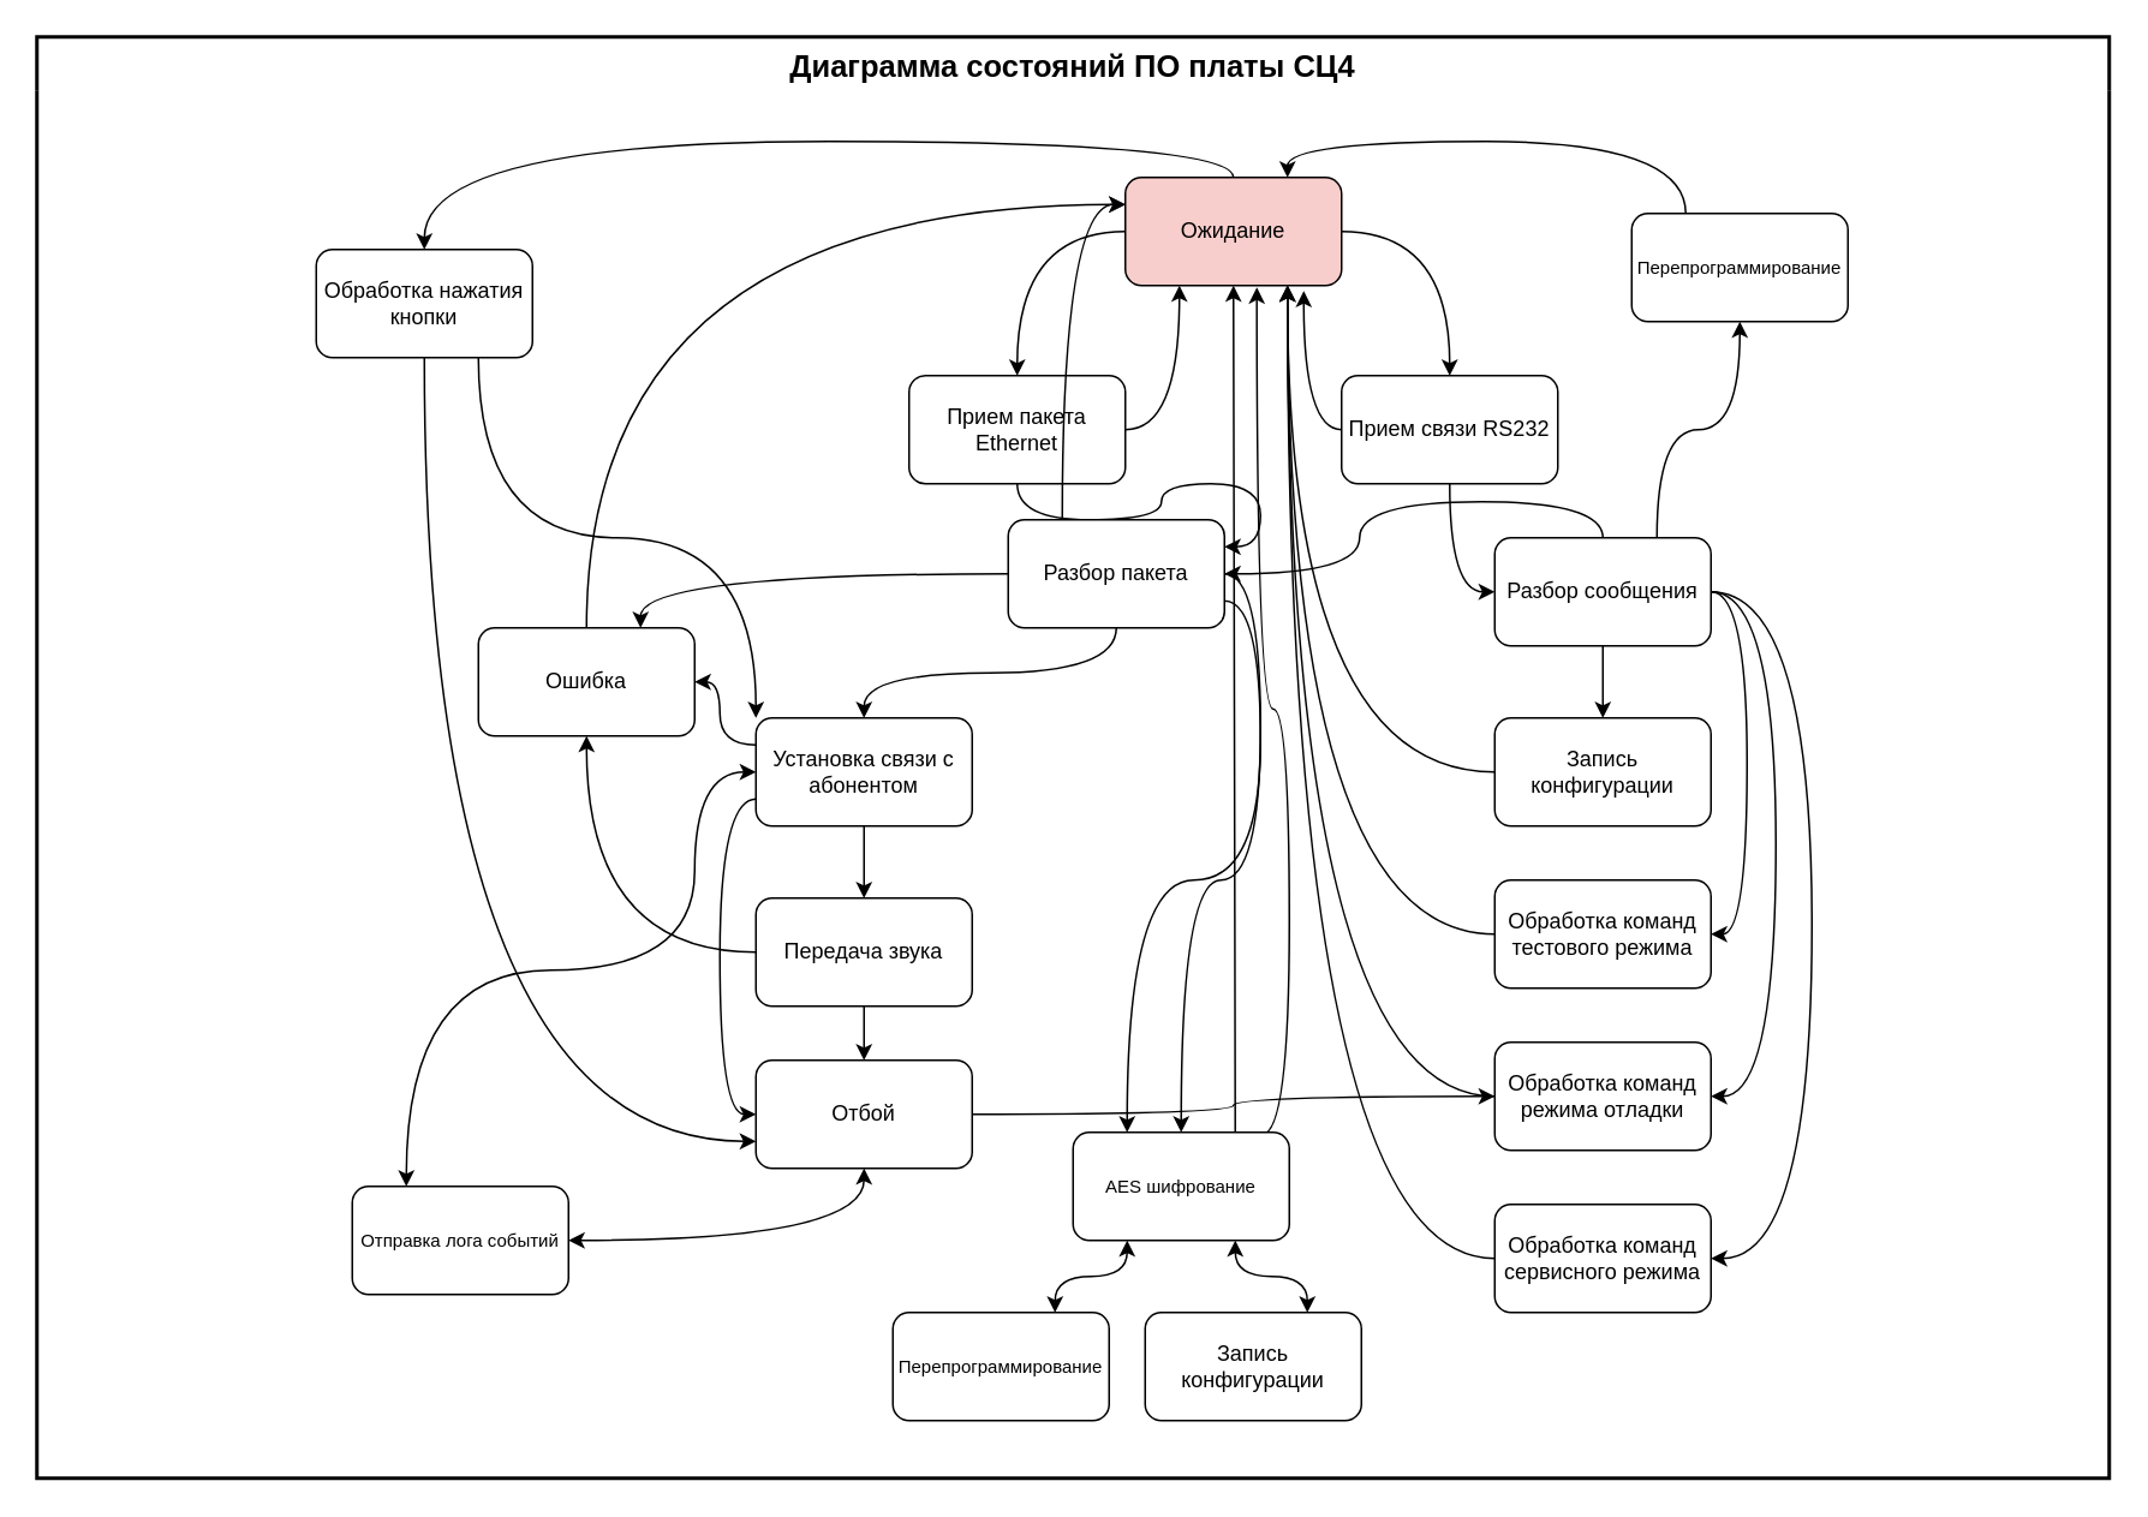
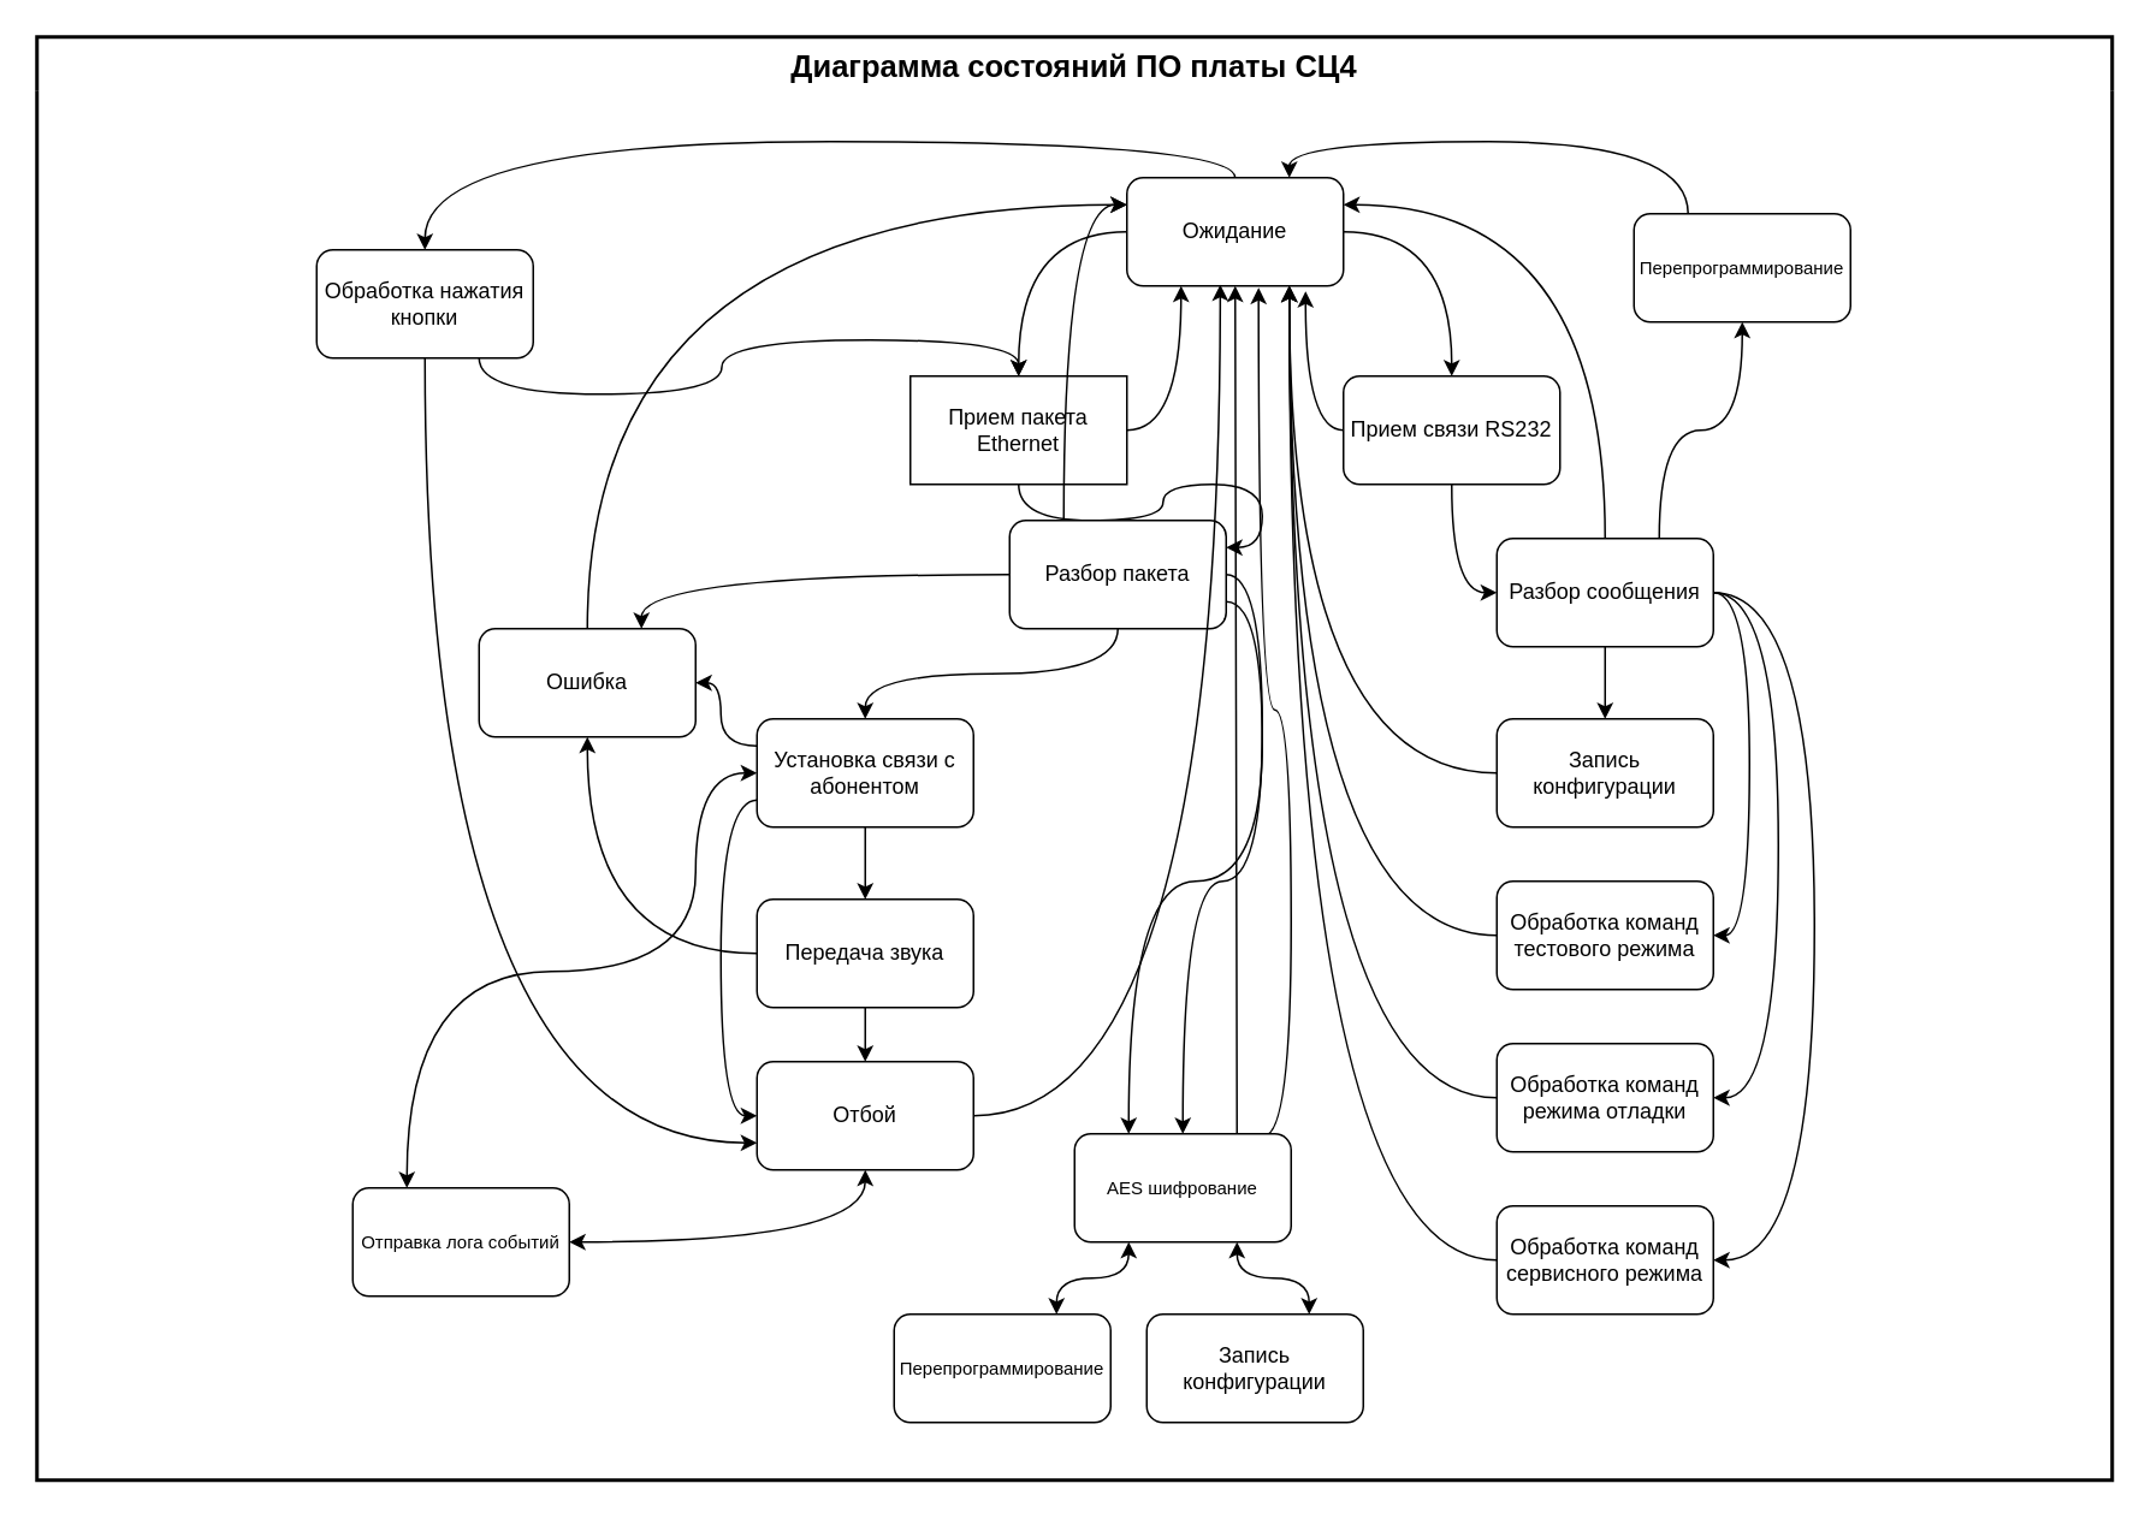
  <mxCell id="0" />
  <mxCell id="1" parent="0" />
  <mxCell id="2" style="edgeStyle=orthogonalEdgeStyle;curved=1;rounded=0;orthogonalLoop=1;jettySize=auto;html=1;exitX=0;exitY=0.5;exitDx=0;exitDy=0;entryX=0.5;entryY=0;entryDx=0;entryDy=0;" parent="1" source="5" target="8" edge="1"><mxGeometry relative="1" as="geometry" /></mxCell>
  <mxCell id="3" style="edgeStyle=orthogonalEdgeStyle;curved=1;rounded=0;orthogonalLoop=1;jettySize=auto;html=1;exitX=1;exitY=0.5;exitDx=0;exitDy=0;entryX=0.5;entryY=0;entryDx=0;entryDy=0;" parent="1" source="5" target="11" edge="1"><mxGeometry relative="1" as="geometry" /></mxCell>
  <mxCell id="4" style="edgeStyle=orthogonalEdgeStyle;curved=1;rounded=0;orthogonalLoop=1;jettySize=auto;html=1;exitX=0.5;exitY=0;exitDx=0;exitDy=0;entryX=0.5;entryY=0;entryDx=0;entryDy=0;sketch=0;shadow=0;" parent="1" source="5" target="48" edge="1"><mxGeometry relative="1" as="geometry" /></mxCell>
- <mxCell id="5" value="Ожидание" style="rounded=1;whiteSpace=wrap;html=1;fillColor=#f8cecc;" parent="1" vertex="1"><mxGeometry x="624" y="98" width="120" height="60" as="geometry" /></mxCell>
+ <mxCell id="5" value="Ожидание" style="rounded=1;whiteSpace=wrap;html=1;" parent="1" vertex="1"><mxGeometry x="624" y="98" width="120" height="60" as="geometry" /></mxCell>
  <mxCell id="6" style="edgeStyle=orthogonalEdgeStyle;curved=1;rounded=0;orthogonalLoop=1;jettySize=auto;html=1;exitX=1;exitY=0.5;exitDx=0;exitDy=0;entryX=0.25;entryY=1;entryDx=0;entryDy=0;" parent="1" source="8" target="5" edge="1"><mxGeometry relative="1" as="geometry" /></mxCell>
  <mxCell id="7" style="edgeStyle=orthogonalEdgeStyle;curved=1;rounded=0;orthogonalLoop=1;jettySize=auto;html=1;exitX=0.5;exitY=1;exitDx=0;exitDy=0;entryX=1;entryY=0.25;entryDx=0;entryDy=0;" parent="1" source="8" target="32" edge="1"><mxGeometry relative="1" as="geometry" /></mxCell>
- <mxCell id="8" value="Прием пакета Ethernet" style="rounded=1;whiteSpace=wrap;html=1;" parent="1" vertex="1"><mxGeometry x="504" y="208" width="120" height="60" as="geometry" /></mxCell>
+ <mxCell id="8" value="Прием пакета Ethernet" style="whiteSpace=wrap;html=1;rounded=0;" parent="1" vertex="1"><mxGeometry x="504" y="208" width="120" height="60" as="geometry" /></mxCell>
  <mxCell id="9" style="edgeStyle=orthogonalEdgeStyle;curved=1;rounded=0;orthogonalLoop=1;jettySize=auto;html=1;exitX=0;exitY=0.5;exitDx=0;exitDy=0;entryX=0.825;entryY=1.05;entryDx=0;entryDy=0;entryPerimeter=0;" parent="1" source="11" target="5" edge="1"><mxGeometry relative="1" as="geometry" /></mxCell>
  <mxCell id="10" style="edgeStyle=orthogonalEdgeStyle;curved=1;rounded=0;orthogonalLoop=1;jettySize=auto;html=1;exitX=0.5;exitY=1;exitDx=0;exitDy=0;entryX=0;entryY=0.5;entryDx=0;entryDy=0;" parent="1" source="11" target="18" edge="1"><mxGeometry relative="1" as="geometry" /></mxCell>
  <mxCell id="11" value="Прием связи RS232" style="rounded=1;whiteSpace=wrap;html=1;" parent="1" vertex="1"><mxGeometry x="744" y="208" width="120" height="60" as="geometry" /></mxCell>
- <mxCell id="12" style="edgeStyle=orthogonalEdgeStyle;curved=1;rounded=0;orthogonalLoop=1;jettySize=auto;html=1;exitX=0.5;exitY=0;exitDx=0;exitDy=0;" parent="1" source="18" target="32" edge="1"><mxGeometry relative="1" as="geometry" /></mxCell>
+ <mxCell id="12" style="edgeStyle=orthogonalEdgeStyle;curved=1;rounded=0;orthogonalLoop=1;jettySize=auto;html=1;exitX=0.5;exitY=0;exitDx=0;exitDy=0;entryX=1;entryY=0.25;entryDx=0;entryDy=0;" parent="1" source="18" target="5" edge="1"><mxGeometry relative="1" as="geometry" /></mxCell>
  <mxCell id="13" style="edgeStyle=orthogonalEdgeStyle;curved=1;rounded=0;orthogonalLoop=1;jettySize=auto;html=1;exitX=0.5;exitY=1;exitDx=0;exitDy=0;entryX=0.5;entryY=0;entryDx=0;entryDy=0;" parent="1" source="18" target="20" edge="1"><mxGeometry relative="1" as="geometry" /></mxCell>
  <mxCell id="14" style="edgeStyle=orthogonalEdgeStyle;curved=1;rounded=0;orthogonalLoop=1;jettySize=auto;html=1;exitX=1;exitY=0.5;exitDx=0;exitDy=0;entryX=1;entryY=0.5;entryDx=0;entryDy=0;" parent="1" source="18" target="22" edge="1"><mxGeometry relative="1" as="geometry" /></mxCell>
  <mxCell id="15" style="edgeStyle=orthogonalEdgeStyle;curved=1;rounded=0;orthogonalLoop=1;jettySize=auto;html=1;exitX=1;exitY=0.5;exitDx=0;exitDy=0;entryX=1;entryY=0.5;entryDx=0;entryDy=0;" parent="1" source="18" target="24" edge="1"><mxGeometry relative="1" as="geometry"><Array as="points"><mxPoint x="985" y="328" /><mxPoint x="985" y="608" /></Array></mxGeometry></mxCell>
  <mxCell id="16" style="edgeStyle=orthogonalEdgeStyle;curved=1;rounded=0;orthogonalLoop=1;jettySize=auto;html=1;exitX=1;exitY=0.5;exitDx=0;exitDy=0;entryX=1;entryY=0.5;entryDx=0;entryDy=0;" parent="1" source="18" target="26" edge="1"><mxGeometry relative="1" as="geometry"><Array as="points"><mxPoint x="1005" y="328" /><mxPoint x="1005" y="698" /></Array></mxGeometry></mxCell>
  <mxCell id="17" style="edgeStyle=orthogonalEdgeStyle;curved=1;rounded=0;orthogonalLoop=1;jettySize=auto;html=1;exitX=0.75;exitY=0;exitDx=0;exitDy=0;entryX=0.5;entryY=1;entryDx=0;entryDy=0;startArrow=none;startFill=0;" parent="1" source="18" target="58" edge="1"><mxGeometry relative="1" as="geometry" /></mxCell>
  <mxCell id="18" value="Разбор сообщения" style="rounded=1;whiteSpace=wrap;html=1;" parent="1" vertex="1"><mxGeometry x="829" y="298" width="120" height="60" as="geometry" /></mxCell>
  <mxCell id="19" style="edgeStyle=orthogonalEdgeStyle;curved=1;rounded=0;orthogonalLoop=1;jettySize=auto;html=1;exitX=0;exitY=0.5;exitDx=0;exitDy=0;entryX=0.75;entryY=1;entryDx=0;entryDy=0;" parent="1" source="20" target="5" edge="1"><mxGeometry relative="1" as="geometry" /></mxCell>
  <mxCell id="20" value="Запись конфигурации" style="rounded=1;whiteSpace=wrap;html=1;" parent="1" vertex="1"><mxGeometry x="829" y="398" width="120" height="60" as="geometry" /></mxCell>
  <mxCell id="21" style="edgeStyle=orthogonalEdgeStyle;curved=1;rounded=0;orthogonalLoop=1;jettySize=auto;html=1;exitX=0;exitY=0.5;exitDx=0;exitDy=0;entryX=0.75;entryY=1;entryDx=0;entryDy=0;" parent="1" source="22" target="5" edge="1"><mxGeometry relative="1" as="geometry" /></mxCell>
  <mxCell id="22" value="Обработка команд тестового режима" style="rounded=1;whiteSpace=wrap;html=1;" parent="1" vertex="1"><mxGeometry x="829" y="488" width="120" height="60" as="geometry" /></mxCell>
  <mxCell id="23" style="edgeStyle=orthogonalEdgeStyle;curved=1;rounded=0;orthogonalLoop=1;jettySize=auto;html=1;exitX=0;exitY=0.5;exitDx=0;exitDy=0;entryX=0.75;entryY=1;entryDx=0;entryDy=0;" parent="1" source="24" target="5" edge="1"><mxGeometry relative="1" as="geometry" /></mxCell>
  <mxCell id="24" value="Обработка команд режима отладки" style="rounded=1;whiteSpace=wrap;html=1;" parent="1" vertex="1"><mxGeometry x="829" y="578" width="120" height="60" as="geometry" /></mxCell>
  <mxCell id="25" style="edgeStyle=orthogonalEdgeStyle;curved=1;rounded=0;orthogonalLoop=1;jettySize=auto;html=1;exitX=0;exitY=0.5;exitDx=0;exitDy=0;entryX=0.75;entryY=1;entryDx=0;entryDy=0;" parent="1" source="26" target="5" edge="1"><mxGeometry relative="1" as="geometry" /></mxCell>
  <mxCell id="26" value="Обработка команд сервисного режима" style="rounded=1;whiteSpace=wrap;html=1;" parent="1" vertex="1"><mxGeometry x="829" y="668" width="120" height="60" as="geometry" /></mxCell>
  <mxCell id="27" style="edgeStyle=orthogonalEdgeStyle;curved=1;rounded=0;orthogonalLoop=1;jettySize=auto;html=1;exitX=0.25;exitY=0;exitDx=0;exitDy=0;entryX=0;entryY=0.25;entryDx=0;entryDy=0;" parent="1" source="32" target="5" edge="1"><mxGeometry relative="1" as="geometry" /></mxCell>
  <mxCell id="28" style="edgeStyle=orthogonalEdgeStyle;curved=1;rounded=0;orthogonalLoop=1;jettySize=auto;html=1;exitX=0.5;exitY=1;exitDx=0;exitDy=0;entryX=0.5;entryY=0;entryDx=0;entryDy=0;" parent="1" source="32" target="37" edge="1"><mxGeometry relative="1" as="geometry" /></mxCell>
  <mxCell id="29" style="edgeStyle=orthogonalEdgeStyle;curved=1;rounded=0;orthogonalLoop=1;jettySize=auto;html=1;exitX=1;exitY=0.5;exitDx=0;exitDy=0;entryX=0.5;entryY=0;entryDx=0;entryDy=0;" parent="1" source="32" target="55" edge="1"><mxGeometry relative="1" as="geometry" /></mxCell>
  <mxCell id="30" style="edgeStyle=orthogonalEdgeStyle;curved=1;rounded=0;orthogonalLoop=1;jettySize=auto;html=1;exitX=0;exitY=0.5;exitDx=0;exitDy=0;entryX=0.75;entryY=0;entryDx=0;entryDy=0;" parent="1" source="32" target="39" edge="1"><mxGeometry relative="1" as="geometry" /></mxCell>
  <mxCell id="31" style="edgeStyle=orthogonalEdgeStyle;curved=1;rounded=0;sketch=0;orthogonalLoop=1;jettySize=auto;html=1;exitX=1;exitY=0.75;exitDx=0;exitDy=0;entryX=0.25;entryY=0;entryDx=0;entryDy=0;shadow=0;" parent="1" source="32" target="55" edge="1"><mxGeometry relative="1" as="geometry" /></mxCell>
  <mxCell id="32" value="Разбор пакета" style="rounded=1;whiteSpace=wrap;html=1;" parent="1" vertex="1"><mxGeometry x="559" y="288" width="120" height="60" as="geometry" /></mxCell>
  <mxCell id="33" style="edgeStyle=orthogonalEdgeStyle;curved=1;rounded=0;orthogonalLoop=1;jettySize=auto;html=1;exitX=0;exitY=0.25;exitDx=0;exitDy=0;entryX=1;entryY=0.5;entryDx=0;entryDy=0;" parent="1" source="37" target="39" edge="1"><mxGeometry relative="1" as="geometry" /></mxCell>
  <mxCell id="34" style="edgeStyle=orthogonalEdgeStyle;curved=1;rounded=0;orthogonalLoop=1;jettySize=auto;html=1;exitX=0.5;exitY=1;exitDx=0;exitDy=0;" parent="1" source="37" target="42" edge="1"><mxGeometry relative="1" as="geometry" /></mxCell>
  <mxCell id="35" style="edgeStyle=orthogonalEdgeStyle;curved=1;rounded=0;orthogonalLoop=1;jettySize=auto;html=1;exitX=0;exitY=0.75;exitDx=0;exitDy=0;entryX=0;entryY=0.5;entryDx=0;entryDy=0;" parent="1" source="37" target="45" edge="1"><mxGeometry relative="1" as="geometry" /></mxCell>
  <mxCell id="36" style="edgeStyle=orthogonalEdgeStyle;curved=1;rounded=0;orthogonalLoop=1;jettySize=auto;html=1;exitX=0;exitY=0.5;exitDx=0;exitDy=0;entryX=0.25;entryY=0;entryDx=0;entryDy=0;startArrow=classic;startFill=1;" parent="1" source="37" target="56" edge="1"><mxGeometry relative="1" as="geometry"><Array as="points"><mxPoint x="385" y="428" /><mxPoint x="385" y="538" /><mxPoint x="225" y="538" /></Array></mxGeometry></mxCell>
  <mxCell id="37" value="Установка связи с абонентом" style="rounded=1;whiteSpace=wrap;html=1;" parent="1" vertex="1"><mxGeometry x="419" y="398" width="120" height="60" as="geometry" /></mxCell>
  <mxCell id="38" style="edgeStyle=orthogonalEdgeStyle;curved=1;rounded=0;orthogonalLoop=1;jettySize=auto;html=1;exitX=0.5;exitY=0;exitDx=0;exitDy=0;entryX=0;entryY=0.25;entryDx=0;entryDy=0;" parent="1" source="39" target="5" edge="1"><mxGeometry relative="1" as="geometry" /></mxCell>
  <mxCell id="39" value="Ошибка" style="rounded=1;whiteSpace=wrap;html=1;" parent="1" vertex="1"><mxGeometry x="265" y="348" width="120" height="60" as="geometry" /></mxCell>
  <mxCell id="40" style="edgeStyle=orthogonalEdgeStyle;curved=1;rounded=0;orthogonalLoop=1;jettySize=auto;html=1;exitX=0.5;exitY=1;exitDx=0;exitDy=0;" parent="1" source="42" target="45" edge="1"><mxGeometry relative="1" as="geometry" /></mxCell>
  <mxCell id="41" style="edgeStyle=orthogonalEdgeStyle;curved=1;rounded=0;orthogonalLoop=1;jettySize=auto;html=1;exitX=0;exitY=0.5;exitDx=0;exitDy=0;entryX=0.5;entryY=1;entryDx=0;entryDy=0;" parent="1" source="42" target="39" edge="1"><mxGeometry relative="1" as="geometry" /></mxCell>
  <mxCell id="42" value="Передача звука" style="rounded=1;whiteSpace=wrap;html=1;" parent="1" vertex="1"><mxGeometry x="419" y="498" width="120" height="60" as="geometry" /></mxCell>
- <mxCell id="43" style="edgeStyle=orthogonalEdgeStyle;curved=1;rounded=0;orthogonalLoop=1;jettySize=auto;html=1;exitX=1;exitY=0.5;exitDx=0;exitDy=0;" parent="1" source="45" target="24" edge="1"><mxGeometry relative="1" as="geometry" /></mxCell>
+ <mxCell id="43" style="edgeStyle=orthogonalEdgeStyle;curved=1;rounded=0;orthogonalLoop=1;jettySize=auto;html=1;exitX=1;exitY=0.5;exitDx=0;exitDy=0;entryX=0.431;entryY=0.989;entryDx=0;entryDy=0;entryPerimeter=0;" parent="1" source="45" target="5" edge="1"><mxGeometry relative="1" as="geometry" /></mxCell>
  <mxCell id="44" style="edgeStyle=orthogonalEdgeStyle;curved=1;rounded=0;orthogonalLoop=1;jettySize=auto;html=1;exitX=0.5;exitY=1;exitDx=0;exitDy=0;entryX=1;entryY=0.5;entryDx=0;entryDy=0;startArrow=classic;startFill=1;" parent="1" source="45" target="56" edge="1"><mxGeometry relative="1" as="geometry" /></mxCell>
  <mxCell id="45" value="Отбой" style="rounded=1;whiteSpace=wrap;html=1;" parent="1" vertex="1"><mxGeometry x="419" y="588" width="120" height="60" as="geometry" /></mxCell>
- <mxCell id="46" style="edgeStyle=orthogonalEdgeStyle;curved=1;rounded=0;orthogonalLoop=1;jettySize=auto;html=1;exitX=0.75;exitY=1;exitDx=0;exitDy=0;entryX=0;entryY=0;entryDx=0;entryDy=0;" parent="1" source="48" target="37" edge="1"><mxGeometry relative="1" as="geometry" /></mxCell>
+ <mxCell id="46" style="edgeStyle=orthogonalEdgeStyle;curved=1;rounded=0;orthogonalLoop=1;jettySize=auto;html=1;exitX=0.75;exitY=1;exitDx=0;exitDy=0;" parent="1" source="48" target="8" edge="1"><mxGeometry relative="1" as="geometry" /></mxCell>
  <mxCell id="47" style="edgeStyle=orthogonalEdgeStyle;curved=1;rounded=0;orthogonalLoop=1;jettySize=auto;html=1;exitX=0.5;exitY=1;exitDx=0;exitDy=0;entryX=0;entryY=0.75;entryDx=0;entryDy=0;" parent="1" source="48" target="45" edge="1"><mxGeometry relative="1" as="geometry" /></mxCell>
  <mxCell id="48" value="Обработка нажатия кнопки" style="rounded=1;whiteSpace=wrap;html=1;" parent="1" vertex="1"><mxGeometry x="175" y="138" width="120" height="60" as="geometry" /></mxCell>
  <mxCell id="49" style="edgeStyle=orthogonalEdgeStyle;curved=1;rounded=0;orthogonalLoop=1;jettySize=auto;html=1;exitX=0.75;exitY=0;exitDx=0;exitDy=0;entryX=0.75;entryY=1;entryDx=0;entryDy=0;startArrow=classic;startFill=1;" parent="1" source="50" target="55" edge="1"><mxGeometry relative="1" as="geometry" /></mxCell>
  <mxCell id="50" value="Запись конфигурации" style="rounded=1;whiteSpace=wrap;html=1;" parent="1" vertex="1"><mxGeometry x="635" y="728" width="120" height="60" as="geometry" /></mxCell>
  <mxCell id="51" style="edgeStyle=orthogonalEdgeStyle;curved=1;rounded=0;sketch=0;orthogonalLoop=1;jettySize=auto;html=1;exitX=0.75;exitY=0;exitDx=0;exitDy=0;entryX=0.25;entryY=1;entryDx=0;entryDy=0;shadow=0;startArrow=classic;startFill=1;" parent="1" source="52" target="55" edge="1"><mxGeometry relative="1" as="geometry" /></mxCell>
  <mxCell id="52" value="&lt;font style=&quot;font-size: 10px&quot;&gt;Перепрограммирование&lt;/font&gt;" style="rounded=1;whiteSpace=wrap;html=1;" parent="1" vertex="1"><mxGeometry x="495" y="728" width="120" height="60" as="geometry" /></mxCell>
  <mxCell id="53" style="edgeStyle=orthogonalEdgeStyle;rounded=0;orthogonalLoop=1;jettySize=auto;html=1;exitX=0.75;exitY=0;exitDx=0;exitDy=0;entryX=0.5;entryY=1;entryDx=0;entryDy=0;startArrow=none;startFill=0;curved=1;" parent="1" source="55" target="5" edge="1"><mxGeometry relative="1" as="geometry" /></mxCell>
  <mxCell id="54" style="edgeStyle=orthogonalEdgeStyle;curved=1;rounded=0;orthogonalLoop=1;jettySize=auto;html=1;exitX=0.875;exitY=0.017;exitDx=0;exitDy=0;entryX=0.608;entryY=1.017;entryDx=0;entryDy=0;entryPerimeter=0;startArrow=none;startFill=0;exitPerimeter=0;" parent="1" source="55" target="5" edge="1"><mxGeometry relative="1" as="geometry"><Array as="points"><mxPoint x="715" y="629" /><mxPoint x="715" y="393" /><mxPoint x="697" y="393" /></Array></mxGeometry></mxCell>
  <mxCell id="55" value="&lt;font style=&quot;font-size: 10px&quot;&gt;AES шифрование&lt;/font&gt;" style="rounded=1;whiteSpace=wrap;html=1;" parent="1" vertex="1"><mxGeometry x="595" y="628" width="120" height="60" as="geometry" /></mxCell>
  <mxCell id="56" value="&lt;font style=&quot;font-size: 10px&quot;&gt;Отправка лога событий&lt;br&gt;&lt;/font&gt;" style="rounded=1;whiteSpace=wrap;html=1;" parent="1" vertex="1"><mxGeometry x="195" y="658" width="120" height="60" as="geometry" /></mxCell>
  <mxCell id="57" style="edgeStyle=orthogonalEdgeStyle;curved=1;rounded=0;orthogonalLoop=1;jettySize=auto;html=1;exitX=0.25;exitY=0;exitDx=0;exitDy=0;entryX=0.75;entryY=0;entryDx=0;entryDy=0;startArrow=none;startFill=0;" parent="1" source="58" target="5" edge="1"><mxGeometry relative="1" as="geometry" /></mxCell>
  <mxCell id="58" value="&lt;font style=&quot;font-size: 10px&quot;&gt;Перепрограммирование&lt;/font&gt;" style="rounded=1;whiteSpace=wrap;html=1;" parent="1" vertex="1"><mxGeometry x="905" y="118" width="120" height="60" as="geometry" /></mxCell>
  <mxCell id="59" value="Диаграмма состояний ПО платы СЦ4" style="swimlane;fontSize=17;swimlaneLine=0;strokeWidth=2;startSize=30;" vertex="1" parent="1"><mxGeometry x="20" y="20" width="1150" height="800" as="geometry" /></mxCell>
